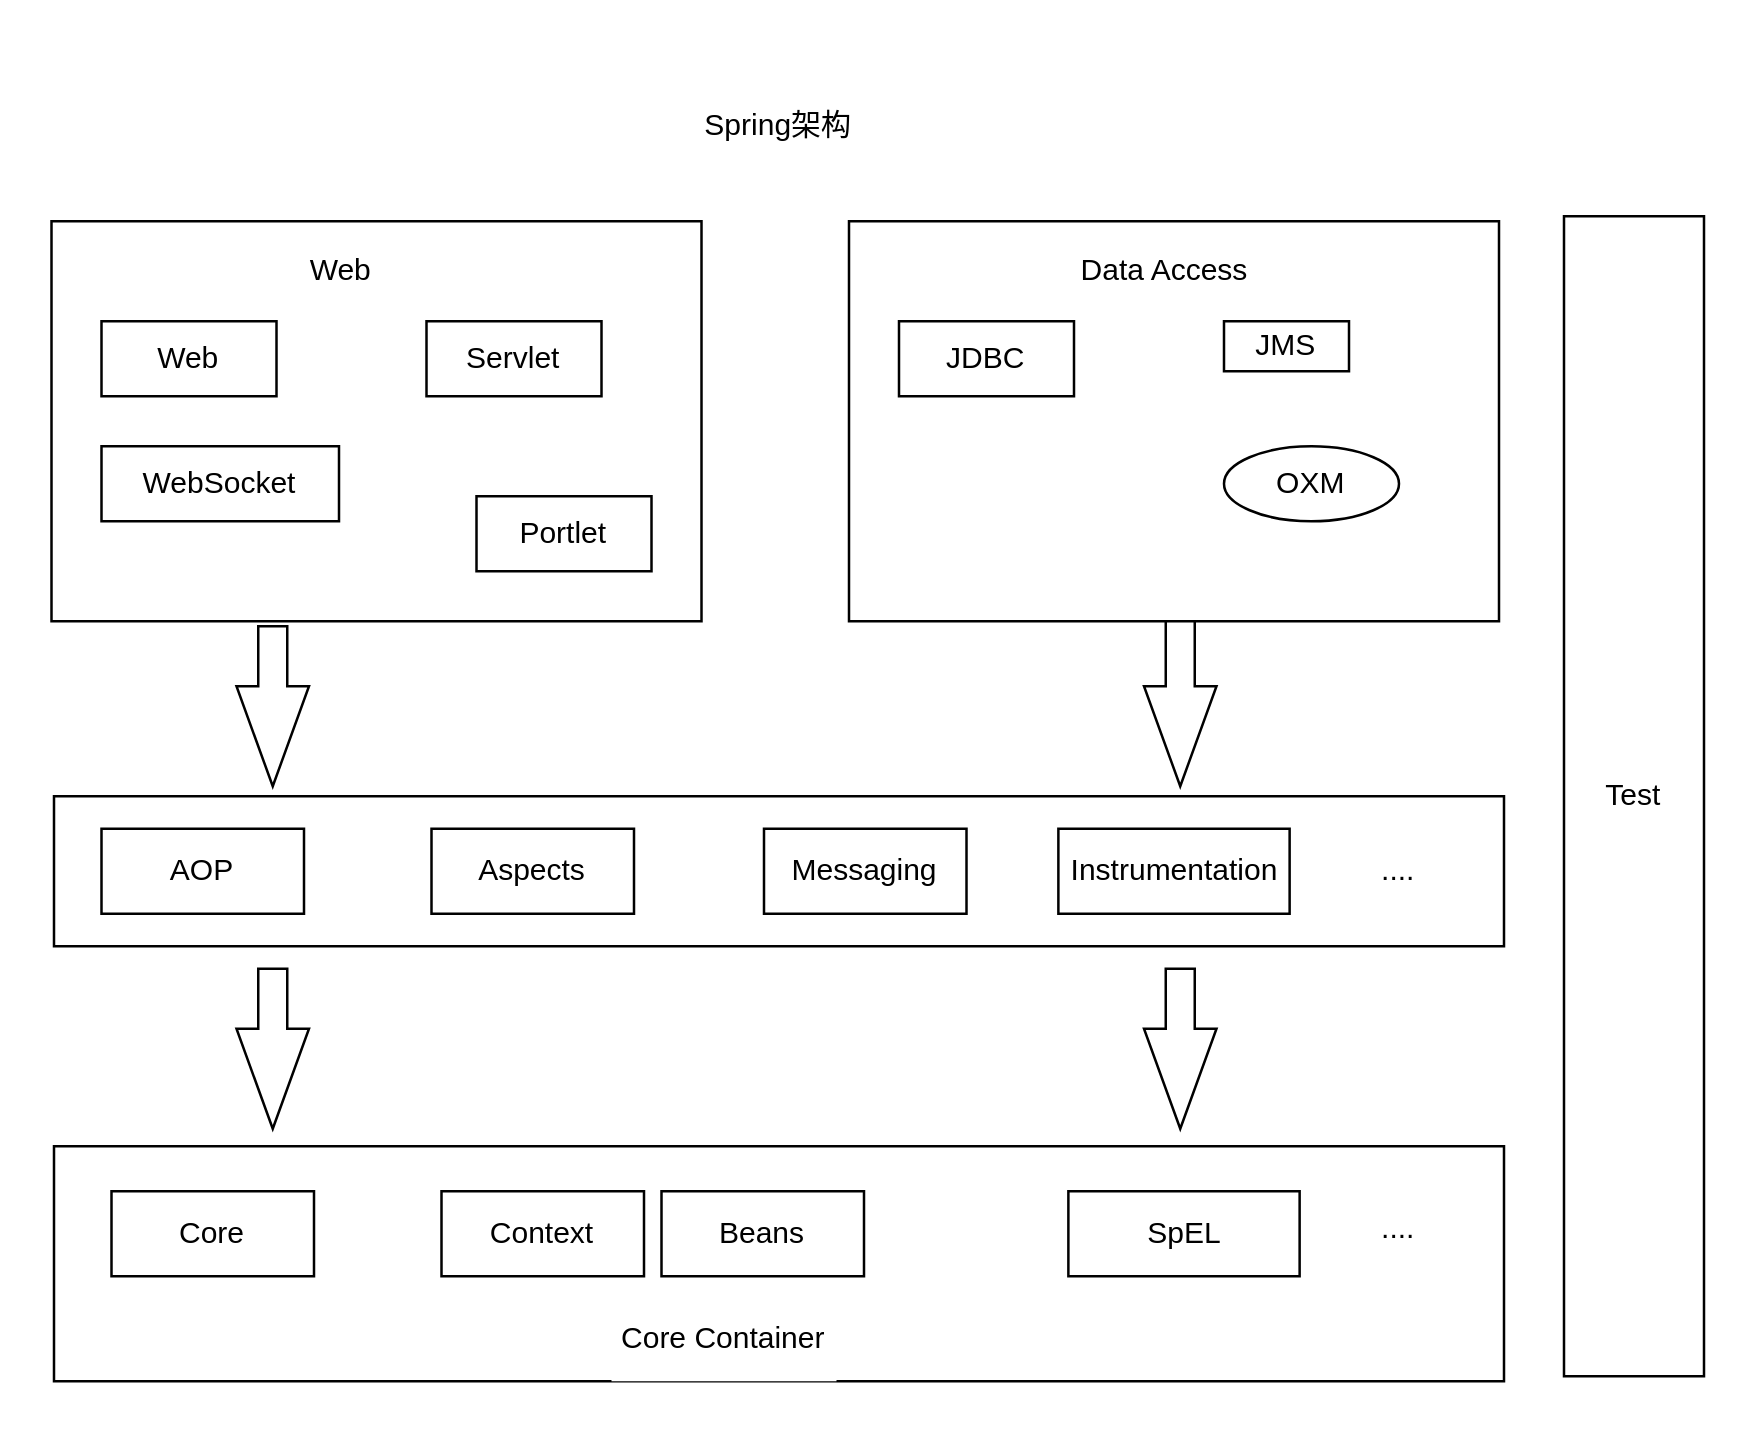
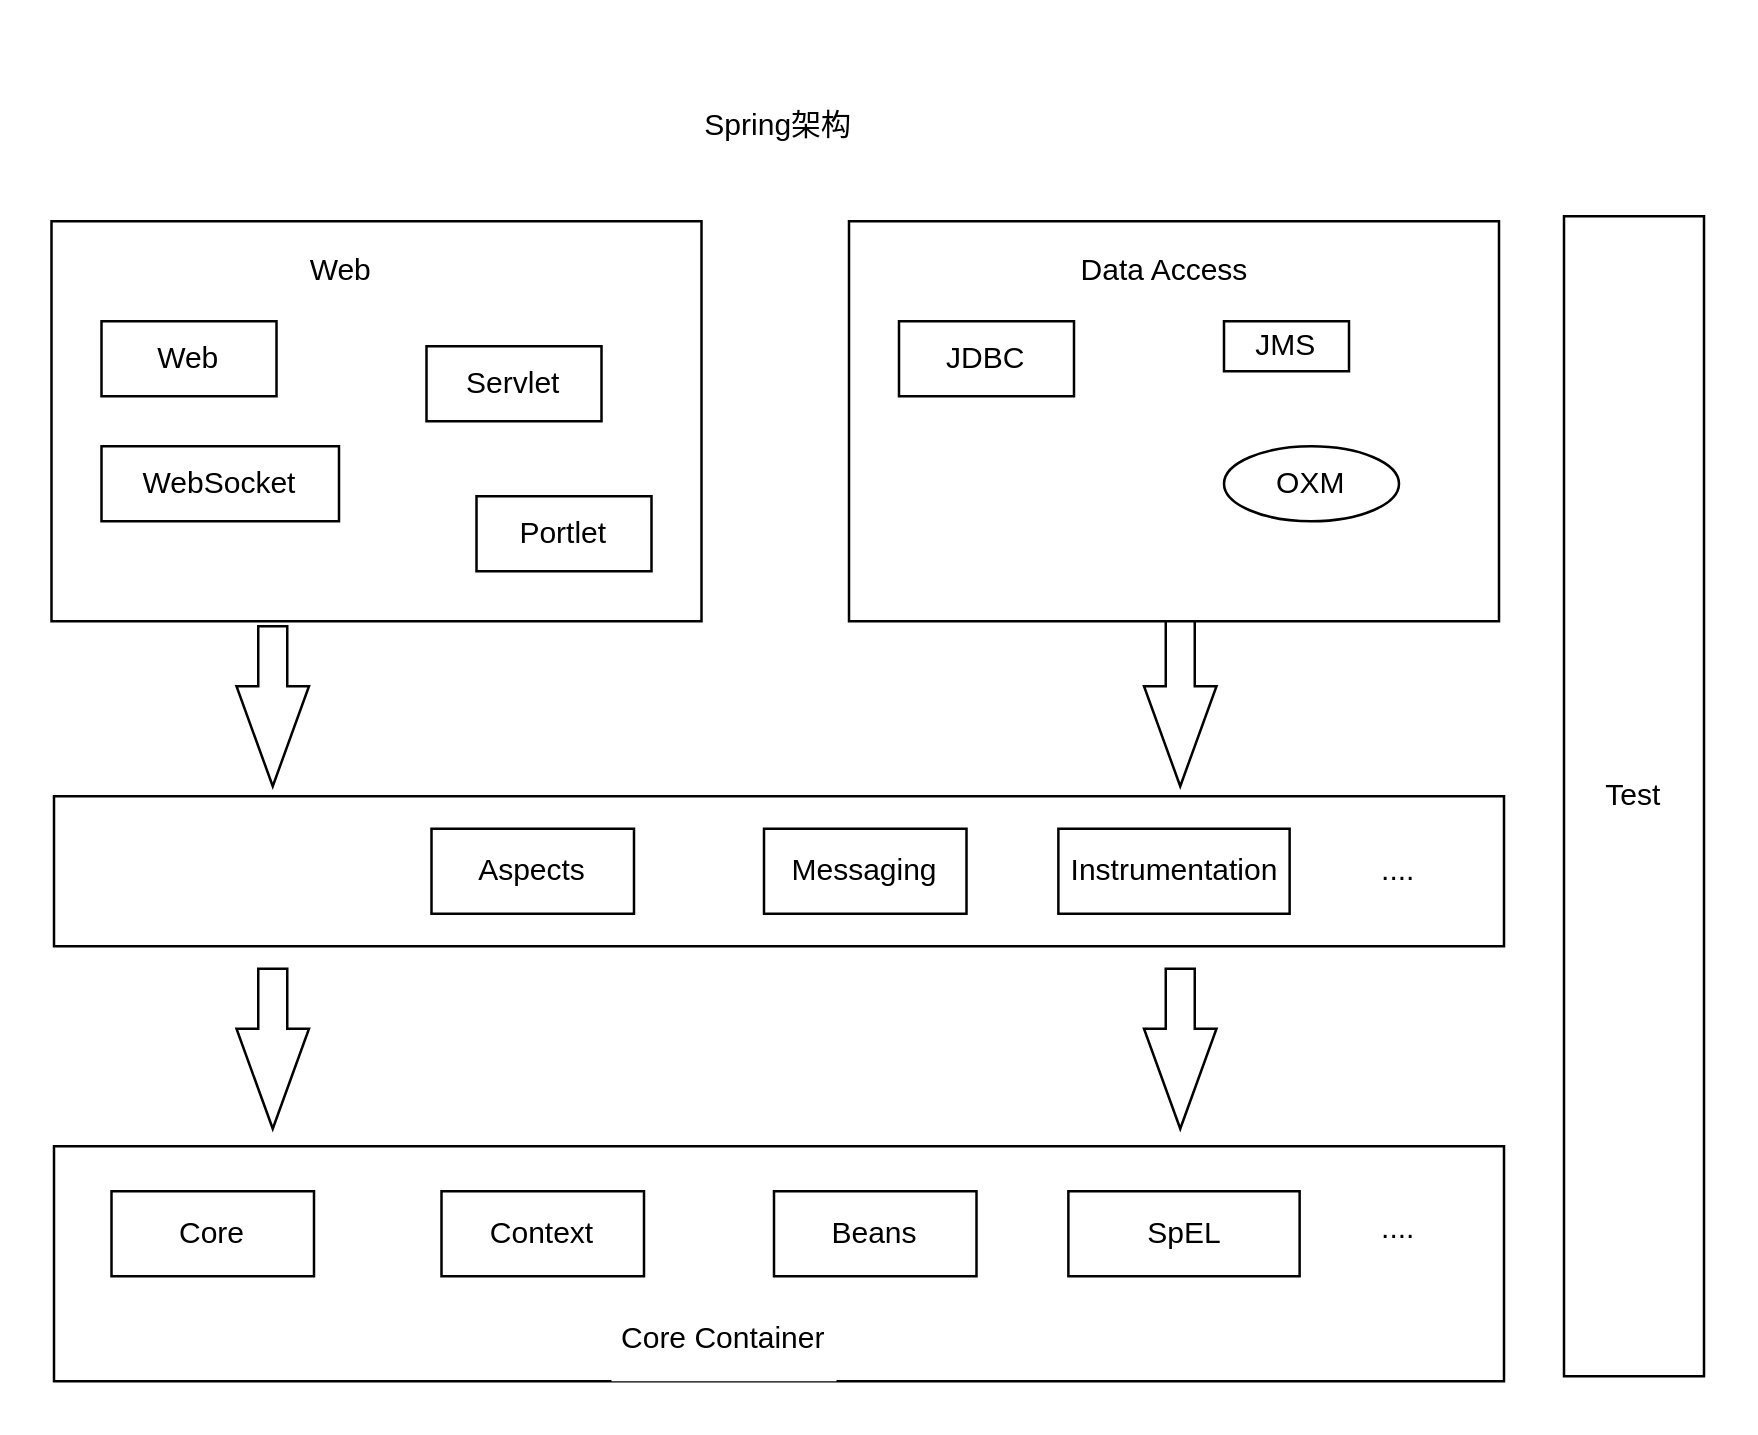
  <mxCell id="0" />
  <mxCell id="1" parent="0" />
  <mxCell id="2" value="" style="rounded=0;whiteSpace=wrap;html=1;" vertex="1" parent="1"><mxGeometry x="20" y="88" width="260" height="160" as="geometry" /></mxCell>
  <mxCell id="3" value="Spring架构" style="rounded=0;whiteSpace=wrap;html=1;strokeColor=none;fillColor=none;" vertex="1" parent="1"><mxGeometry x="251" y="20" width="120" height="60" as="geometry" /></mxCell>
  <mxCell id="4" value="Web" style="rounded=0;whiteSpace=wrap;html=1;" vertex="1" parent="1"><mxGeometry x="40" y="128" width="70" height="30" as="geometry" /></mxCell>
- <mxCell id="5" value="Servlet" style="rounded=0;whiteSpace=wrap;html=1;" vertex="1" parent="1"><mxGeometry x="170" y="128" width="70" height="30" as="geometry" /></mxCell>
+ <mxCell id="5" value="Servlet" style="rounded=0;whiteSpace=wrap;html=1;" vertex="1" parent="1"><mxGeometry x="170" y="138" width="70" height="30" as="geometry" /></mxCell>
  <mxCell id="6" value="WebSocket" style="rounded=0;whiteSpace=wrap;html=1;" vertex="1" parent="1"><mxGeometry x="40" y="178" width="95" height="30" as="geometry" /></mxCell>
  <mxCell id="7" value="Portlet" style="rounded=0;whiteSpace=wrap;html=1;" vertex="1" parent="1"><mxGeometry x="190" y="198" width="70" height="30" as="geometry" /></mxCell>
  <mxCell id="8" value="" style="rounded=0;whiteSpace=wrap;html=1;" vertex="1" parent="1"><mxGeometry x="21" y="318" width="580" height="60" as="geometry" /></mxCell>
  <mxCell id="9" value="Web" style="rounded=0;whiteSpace=wrap;html=1;labelBackgroundColor=none;strokeColor=none;" vertex="1" parent="1"><mxGeometry x="106" y="98" width="60" height="20" as="geometry" /></mxCell>
  <mxCell id="10" value="" style="rounded=0;whiteSpace=wrap;html=1;" vertex="1" parent="1"><mxGeometry x="339" y="88" width="260" height="160" as="geometry" /></mxCell>
  <mxCell id="11" value="JDBC" style="rounded=0;whiteSpace=wrap;html=1;" vertex="1" parent="1"><mxGeometry x="359" y="128" width="70" height="30" as="geometry" /></mxCell>
  <mxCell id="12" value="JMS" style="rounded=0;whiteSpace=wrap;html=1;" vertex="1" parent="1"><mxGeometry x="489" y="128" width="50" height="20" as="geometry" /></mxCell>
  <mxCell id="13" value="OXM" style="ellipse;whiteSpace=wrap;html=1;" vertex="1" parent="1"><mxGeometry x="489" y="178" width="70" height="30" as="geometry" /></mxCell>
  <mxCell id="14" value="Data Access" style="rounded=0;whiteSpace=wrap;html=1;labelBackgroundColor=none;strokeColor=none;" vertex="1" parent="1"><mxGeometry x="425" y="98" width="81" height="20" as="geometry" /></mxCell>
- <mxCell id="15" value="AOP" style="rounded=0;whiteSpace=wrap;html=1;labelBackgroundColor=none;" vertex="1" parent="1"><mxGeometry x="40" y="331" width="81" height="34" as="geometry" /></mxCell>
  <mxCell id="16" value="Aspects" style="rounded=0;whiteSpace=wrap;html=1;labelBackgroundColor=none;" vertex="1" parent="1"><mxGeometry x="172" y="331" width="81" height="34" as="geometry" /></mxCell>
  <mxCell id="17" value="Messaging" style="rounded=0;whiteSpace=wrap;html=1;labelBackgroundColor=none;" vertex="1" parent="1"><mxGeometry x="305" y="331" width="81" height="34" as="geometry" /></mxCell>
  <mxCell id="18" value="Instrumentation" style="rounded=0;whiteSpace=wrap;html=1;labelBackgroundColor=none;" vertex="1" parent="1"><mxGeometry x="422.75" y="331" width="92.5" height="34" as="geometry" /></mxCell>
  <mxCell id="19" value="...." style="rounded=0;whiteSpace=wrap;html=1;labelBackgroundColor=none;strokeColor=none;" vertex="1" parent="1"><mxGeometry x="523" y="331" width="72" height="34" as="geometry" /></mxCell>
  <mxCell id="20" value="" style="rounded=0;whiteSpace=wrap;html=1;" vertex="1" parent="1"><mxGeometry x="21" y="458" width="580" height="94" as="geometry" /></mxCell>
  <mxCell id="21" value="Core" style="rounded=0;whiteSpace=wrap;html=1;labelBackgroundColor=none;" vertex="1" parent="1"><mxGeometry x="44" y="476" width="81" height="34" as="geometry" /></mxCell>
  <mxCell id="22" value="Context" style="rounded=0;whiteSpace=wrap;html=1;labelBackgroundColor=none;" vertex="1" parent="1"><mxGeometry x="176" y="476" width="81" height="34" as="geometry" /></mxCell>
- <mxCell id="23" value="Beans" style="rounded=0;whiteSpace=wrap;html=1;labelBackgroundColor=none;" vertex="1" parent="1"><mxGeometry x="264" y="476" width="81" height="34" as="geometry" /></mxCell>
+ <mxCell id="23" value="Beans" style="rounded=0;whiteSpace=wrap;html=1;labelBackgroundColor=none;" vertex="1" parent="1"><mxGeometry x="309" y="476" width="81" height="34" as="geometry" /></mxCell>
  <mxCell id="24" value="SpEL" style="rounded=0;whiteSpace=wrap;html=1;labelBackgroundColor=none;" vertex="1" parent="1"><mxGeometry x="426.75" y="476" width="92.5" height="34" as="geometry" /></mxCell>
  <mxCell id="25" value="...." style="rounded=0;whiteSpace=wrap;html=1;labelBackgroundColor=none;strokeColor=none;" vertex="1" parent="1"><mxGeometry x="523" y="474" width="72" height="34" as="geometry" /></mxCell>
  <mxCell id="26" value="Test" style="rounded=0;whiteSpace=wrap;html=1;labelBackgroundColor=none;" vertex="1" parent="1"><mxGeometry x="625" y="86" width="56" height="464" as="geometry" /></mxCell>
  <mxCell id="27" value="" style="html=1;shadow=0;dashed=0;align=center;verticalAlign=middle;shape=mxgraph.arrows2.arrow;dy=0.6;dx=40;direction=south;notch=0;labelBackgroundColor=none;" vertex="1" parent="1"><mxGeometry x="94" y="250" width="29" height="64" as="geometry" /></mxCell>
  <mxCell id="28" value="" style="html=1;shadow=0;dashed=0;align=center;verticalAlign=middle;shape=mxgraph.arrows2.arrow;dy=0.6;dx=40;direction=south;notch=0;labelBackgroundColor=none;" vertex="1" parent="1"><mxGeometry x="457" y="248" width="29" height="66" as="geometry" /></mxCell>
  <mxCell id="29" value="" style="html=1;shadow=0;dashed=0;align=center;verticalAlign=middle;shape=mxgraph.arrows2.arrow;dy=0.6;dx=40;direction=south;notch=0;labelBackgroundColor=none;" vertex="1" parent="1"><mxGeometry x="94" y="387" width="29" height="64" as="geometry" /></mxCell>
  <mxCell id="30" value="" style="html=1;shadow=0;dashed=0;align=center;verticalAlign=middle;shape=mxgraph.arrows2.arrow;dy=0.6;dx=40;direction=south;notch=0;labelBackgroundColor=none;" vertex="1" parent="1"><mxGeometry x="457" y="387" width="29" height="64" as="geometry" /></mxCell>
  <mxCell id="31" value="Core Container" style="rounded=0;whiteSpace=wrap;html=1;labelBackgroundColor=none;strokeColor=none;" vertex="1" parent="1"><mxGeometry x="244" y="518" width="90" height="34" as="geometry" /></mxCell>
